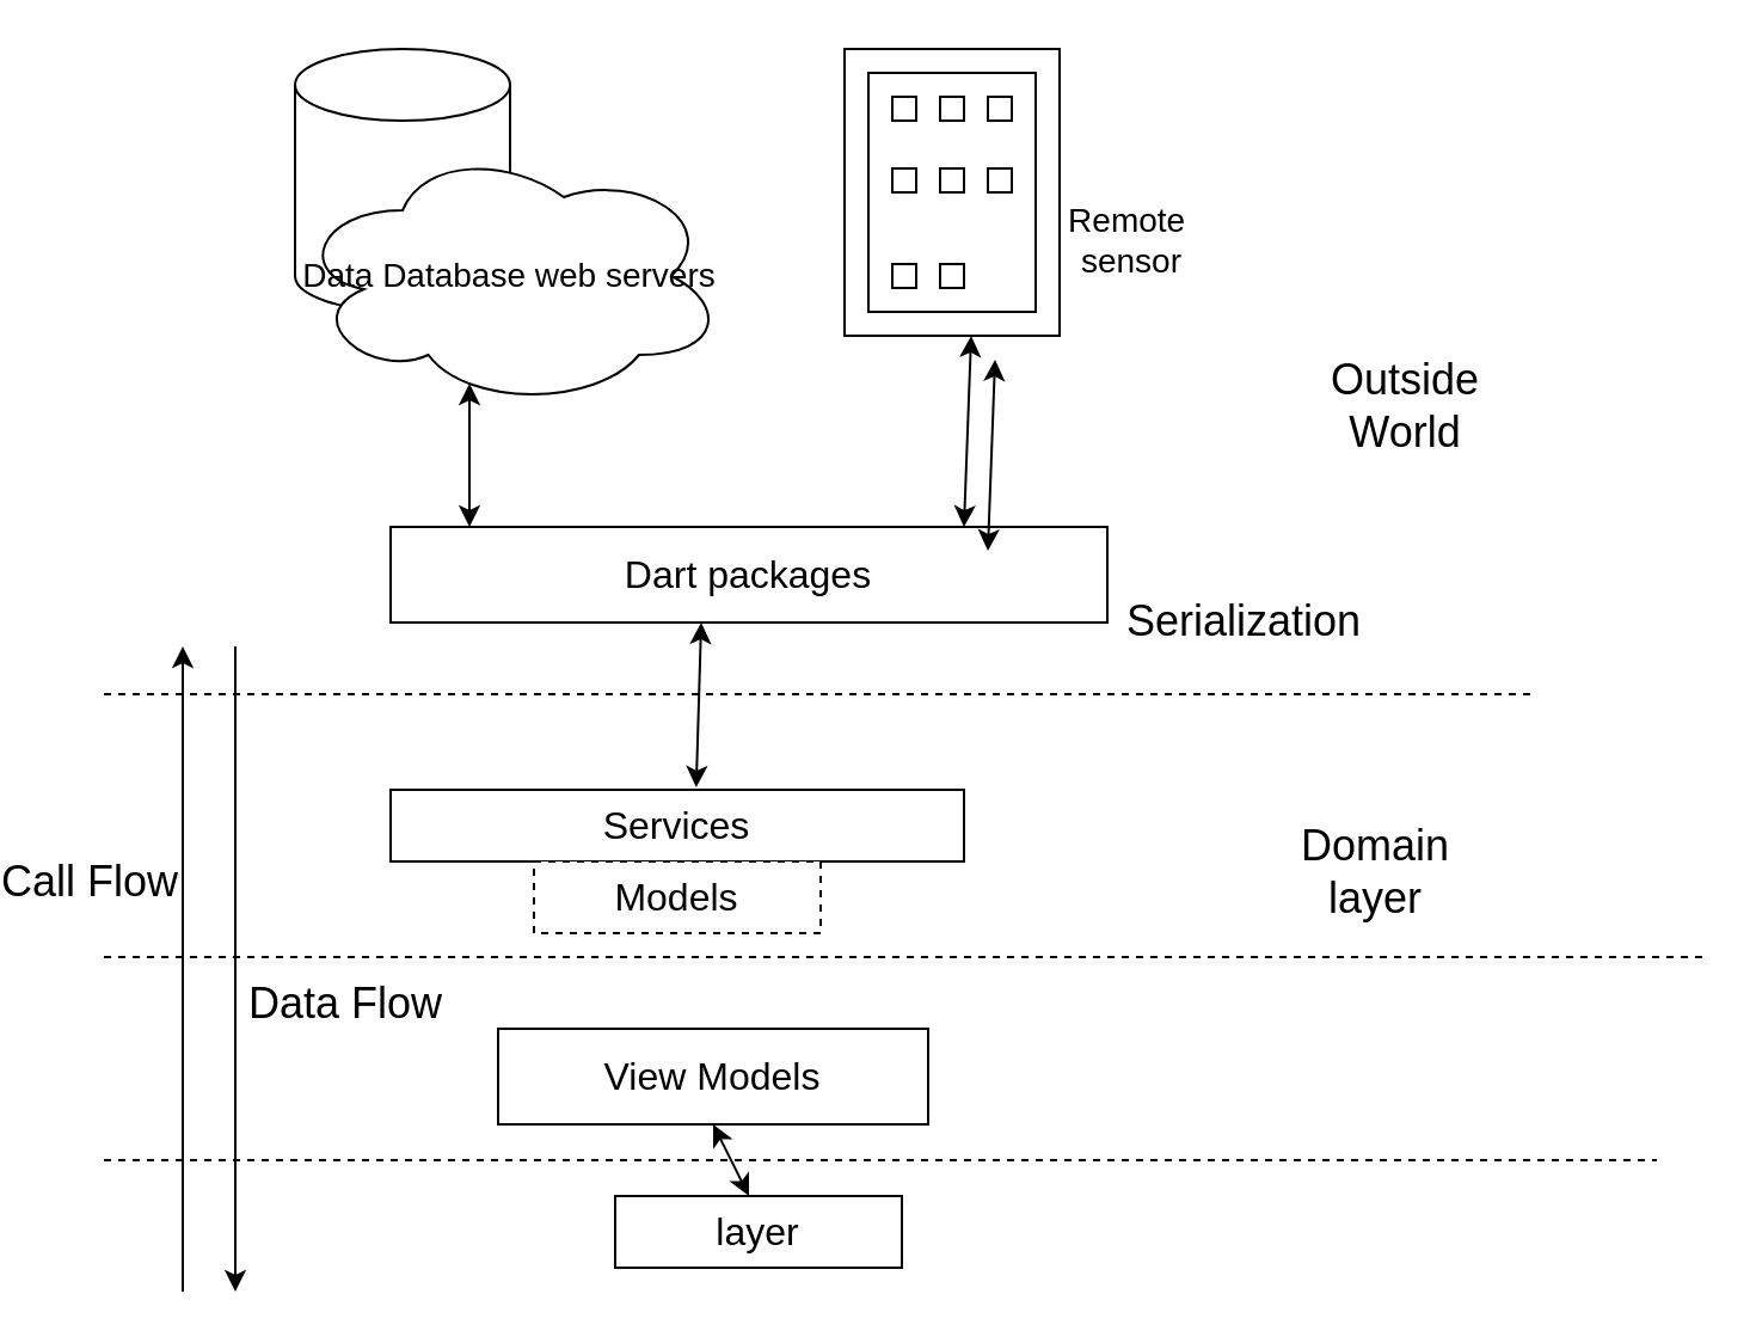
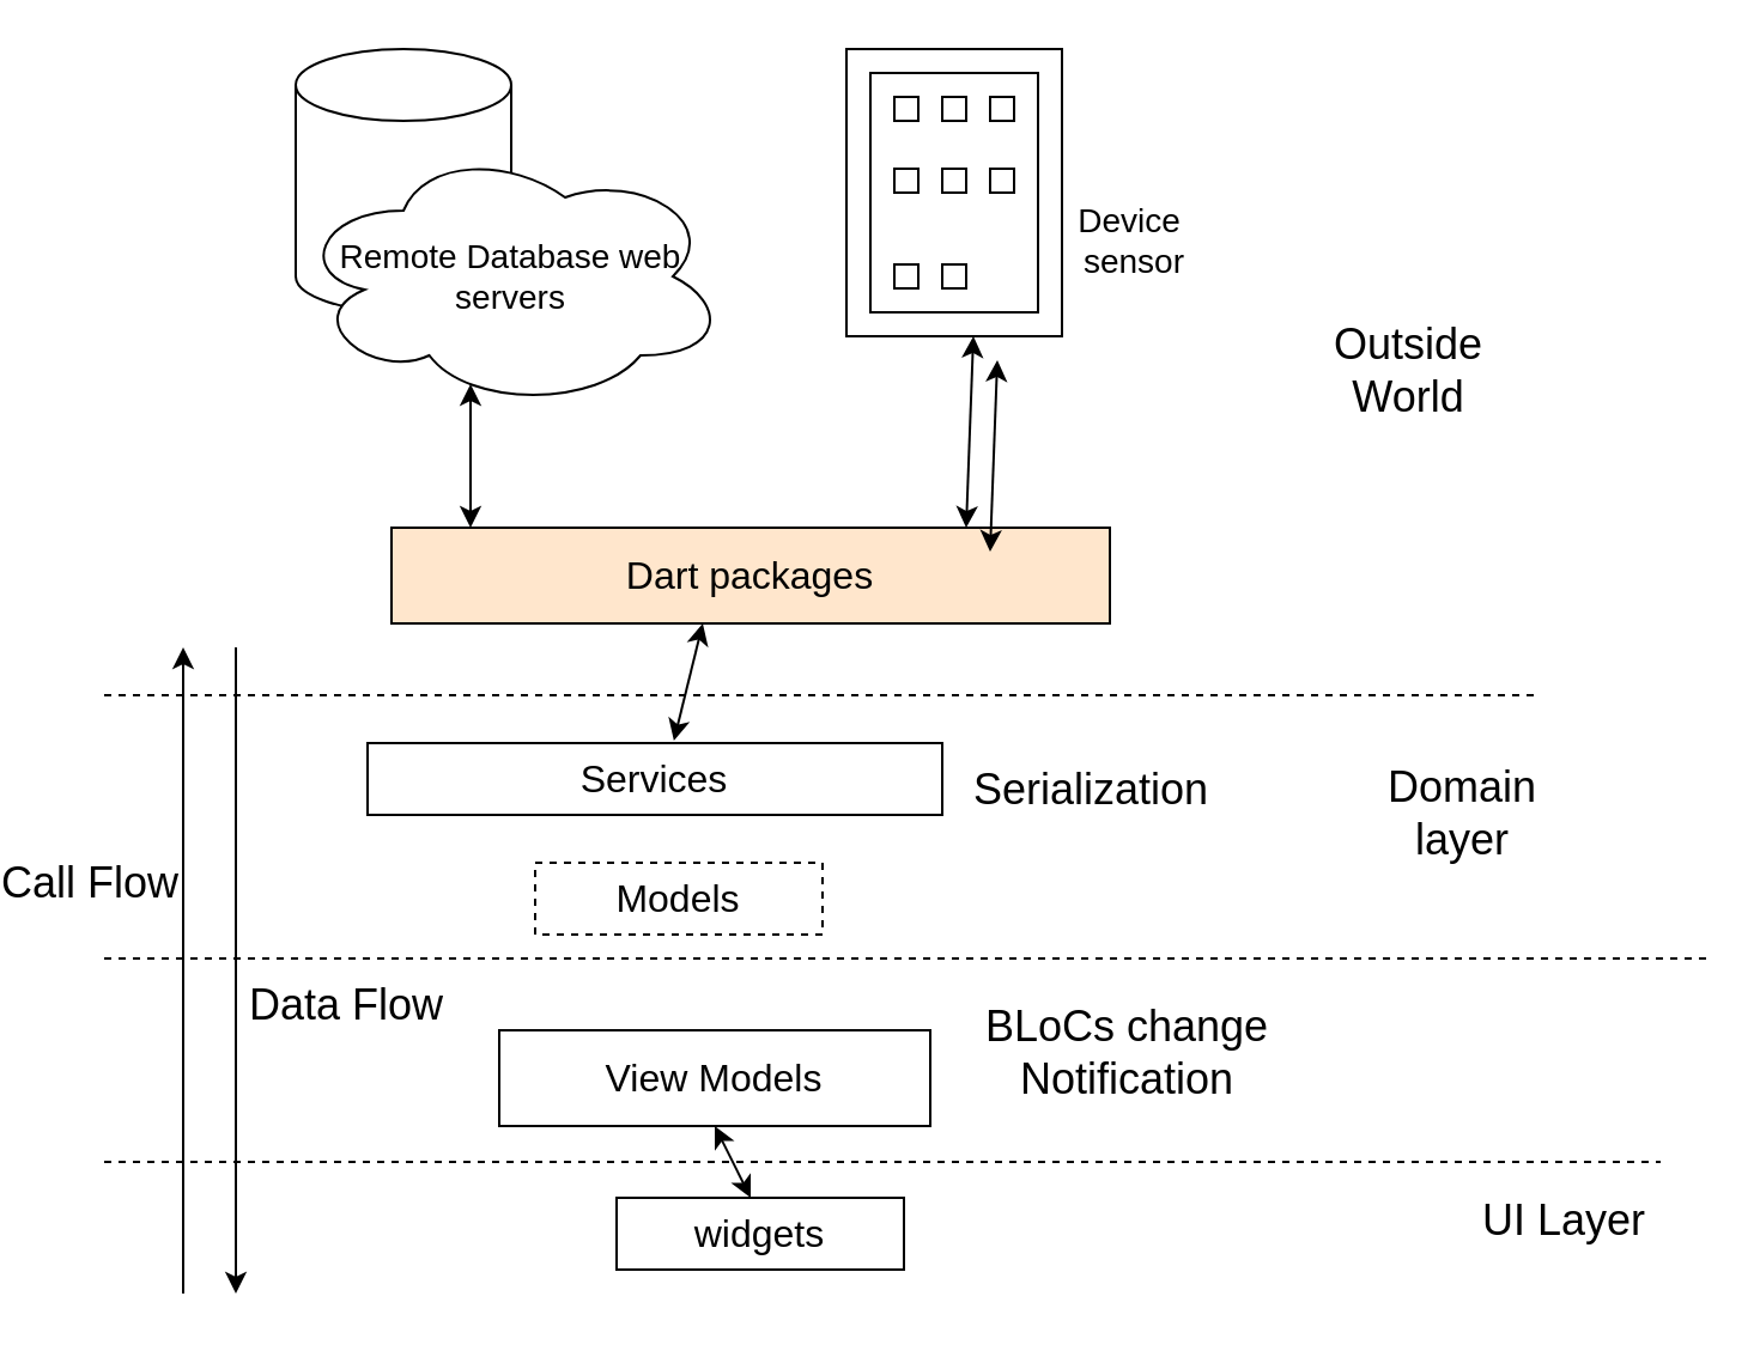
  <mxCell id="0" />
  <mxCell id="1" parent="0" />
  <mxCell id="2" value="" style="shape=cylinder3;whiteSpace=wrap;html=1;boundedLbl=1;backgroundOutline=1;size=15;" vertex="1" parent="1"><mxGeometry x="100" y="20" width="90" height="110" as="geometry" /></mxCell>
- <mxCell id="3" value="&lt;font style=&quot;font-size: 14px&quot;&gt;Data Database web servers&lt;/font&gt;" style="ellipse;shape=cloud;whiteSpace=wrap;html=1;" vertex="1" parent="1"><mxGeometry x="100" y="60" width="180" height="110" as="geometry" /></mxCell>
+ <mxCell id="3" value="&lt;font style=&quot;font-size: 14px&quot;&gt;Remote Database web servers&lt;/font&gt;" style="ellipse;shape=cloud;whiteSpace=wrap;html=1;" vertex="1" parent="1"><mxGeometry x="100" y="60" width="180" height="110" as="geometry" /></mxCell>
  <mxCell id="4" value="" style="rounded=0;whiteSpace=wrap;html=1;" vertex="1" parent="1"><mxGeometry x="330" y="20" width="90" height="120" as="geometry" /></mxCell>
  <mxCell id="5" value="" style="rounded=0;whiteSpace=wrap;html=1;" vertex="1" parent="1"><mxGeometry x="340" y="30" width="70" height="100" as="geometry" /></mxCell>
  <mxCell id="6" value="" style="rounded=0;whiteSpace=wrap;html=1;" vertex="1" parent="1"><mxGeometry x="350" y="40" width="10" height="10" as="geometry" /></mxCell>
  <mxCell id="7" value="" style="rounded=0;whiteSpace=wrap;html=1;" vertex="1" parent="1"><mxGeometry x="370" y="40" width="10" height="10" as="geometry" /></mxCell>
  <mxCell id="8" value="" style="rounded=0;whiteSpace=wrap;html=1;" vertex="1" parent="1"><mxGeometry x="390" y="40" width="10" height="10" as="geometry" /></mxCell>
  <mxCell id="9" value="" style="rounded=0;whiteSpace=wrap;html=1;" vertex="1" parent="1"><mxGeometry x="350" y="70" width="10" height="10" as="geometry" /></mxCell>
  <mxCell id="10" value="" style="rounded=0;whiteSpace=wrap;html=1;" vertex="1" parent="1"><mxGeometry x="370" y="70" width="10" height="10" as="geometry" /></mxCell>
  <mxCell id="11" value="" style="rounded=0;whiteSpace=wrap;html=1;" vertex="1" parent="1"><mxGeometry x="390" y="70" width="10" height="10" as="geometry" /></mxCell>
  <mxCell id="12" value="" style="rounded=0;whiteSpace=wrap;html=1;" vertex="1" parent="1"><mxGeometry x="350" y="110" width="10" height="10" as="geometry" /></mxCell>
  <mxCell id="13" value="" style="rounded=0;whiteSpace=wrap;html=1;" vertex="1" parent="1"><mxGeometry x="370" y="110" width="10" height="10" as="geometry" /></mxCell>
- <mxCell id="14" value="&lt;font style=&quot;font-size: 14px&quot;&gt;Remote&amp;nbsp;&lt;br&gt;sensor&lt;/font&gt;" style="text;html=1;align=center;verticalAlign=middle;resizable=0;points=[];autosize=1;" vertex="1" parent="1"><mxGeometry x="420" y="80" width="60" height="40" as="geometry" /></mxCell>
- <mxCell id="15" value="&lt;font size=&quot;3&quot;&gt;Dart packages&lt;/font&gt;" style="rounded=0;whiteSpace=wrap;html=1;" vertex="1" parent="1"><mxGeometry x="140" y="220" width="300" height="40" as="geometry" /></mxCell>
+ <mxCell id="14" value="&lt;font style=&quot;font-size: 14px&quot;&gt;Device&amp;nbsp;&lt;br&gt;sensor&lt;/font&gt;" style="text;html=1;align=center;verticalAlign=middle;resizable=0;points=[];autosize=1;" vertex="1" parent="1"><mxGeometry x="420" y="80" width="60" height="40" as="geometry" /></mxCell>
+ <mxCell id="15" value="&lt;font size=&quot;3&quot;&gt;Dart packages&lt;/font&gt;" style="rounded=0;whiteSpace=wrap;html=1;fillColor=#ffe6cc;" vertex="1" parent="1"><mxGeometry x="140" y="220" width="300" height="40" as="geometry" /></mxCell>
  <mxCell id="16" value="" style="endArrow=none;dashed=1;html=1;" edge="1" parent="1"><mxGeometry width="50" height="50" relative="1" as="geometry"><mxPoint x="20" y="290" as="sourcePoint" /><mxPoint x="620" y="290" as="targetPoint" /></mxGeometry></mxCell>
  <mxCell id="17" value="" style="endArrow=classic;startArrow=classic;html=1;" edge="1" parent="1"><mxGeometry width="50" height="50" relative="1" as="geometry"><mxPoint x="380" y="220" as="sourcePoint" /><mxPoint x="383" y="140" as="targetPoint" /></mxGeometry></mxCell>
  <mxCell id="18" value="" style="endArrow=classic;startArrow=classic;html=1;" edge="1" parent="1"><mxGeometry width="50" height="50" relative="1" as="geometry"><mxPoint x="390" y="230" as="sourcePoint" /><mxPoint x="393" y="150" as="targetPoint" /></mxGeometry></mxCell>
  <mxCell id="19" value="" style="endArrow=classic;startArrow=classic;html=1;" edge="1" parent="1"><mxGeometry width="50" height="50" relative="1" as="geometry"><mxPoint x="173" y="220" as="sourcePoint" /><mxPoint x="173" y="160" as="targetPoint" /></mxGeometry></mxCell>
- <mxCell id="20" value="&lt;font size=&quot;3&quot;&gt;Services&lt;/font&gt;" style="rounded=0;whiteSpace=wrap;html=1;" vertex="1" parent="1"><mxGeometry x="140" y="330" width="240" height="30" as="geometry" /></mxCell>
+ <mxCell id="20" value="&lt;font size=&quot;3&quot;&gt;Services&lt;/font&gt;" style="rounded=0;whiteSpace=wrap;html=1;" vertex="1" parent="1"><mxGeometry x="130" y="310" width="240" height="30" as="geometry" /></mxCell>
  <mxCell id="21" value="&lt;font size=&quot;3&quot;&gt;Models&lt;/font&gt;" style="rounded=0;whiteSpace=wrap;html=1;dashed=1;" vertex="1" parent="1"><mxGeometry x="200" y="360" width="120" height="30" as="geometry" /></mxCell>
  <mxCell id="22" value="" style="endArrow=none;dashed=1;html=1;" edge="1" parent="1"><mxGeometry width="50" height="50" relative="1" as="geometry"><mxPoint x="20" y="400" as="sourcePoint" /><mxPoint x="690" y="400" as="targetPoint" /></mxGeometry></mxCell>
- <mxCell id="23" value="&lt;font style=&quot;font-size: 18px&quot;&gt;Outside World&lt;/font&gt;" style="text;html=1;strokeColor=none;fillColor=none;align=center;verticalAlign=middle;whiteSpace=wrap;rounded=0;" vertex="1" parent="1"><mxGeometry x="520" y="150" width="90" height="40" as="geometry" /></mxCell>
- <mxCell id="24" value="&lt;font style=&quot;font-size: 18px&quot;&gt;Serialization&lt;/font&gt;" style="text;html=1;strokeColor=none;fillColor=none;align=center;verticalAlign=middle;whiteSpace=wrap;rounded=0;" vertex="1" parent="1"><mxGeometry x="450" y="250" width="95" height="20" as="geometry" /></mxCell>
+ <mxCell id="23" value="&lt;font style=&quot;font-size: 18px&quot;&gt;Outside World&lt;/font&gt;" style="text;html=1;strokeColor=none;fillColor=none;align=center;verticalAlign=middle;whiteSpace=wrap;rounded=0;" vertex="1" parent="1"><mxGeometry x="520" y="135" width="90" height="40" as="geometry" /></mxCell>
+ <mxCell id="24" value="&lt;font style=&quot;font-size: 18px&quot;&gt;Serialization&lt;/font&gt;" style="text;html=1;strokeColor=none;fillColor=none;align=center;verticalAlign=middle;whiteSpace=wrap;rounded=0;" vertex="1" parent="1"><mxGeometry x="385" y="320" width="95" height="20" as="geometry" /></mxCell>
  <mxCell id="25" value="" style="endArrow=classic;startArrow=classic;html=1;exitX=0.533;exitY=-0.033;exitDx=0;exitDy=0;exitPerimeter=0;" edge="1" parent="1" source="20"><mxGeometry width="50" height="50" relative="1" as="geometry"><mxPoint x="380" y="320" as="sourcePoint" /><mxPoint x="270" y="260" as="targetPoint" /></mxGeometry></mxCell>
- <mxCell id="26" value="&lt;font style=&quot;font-size: 18px&quot;&gt;Domain layer&lt;/font&gt;" style="text;html=1;strokeColor=none;fillColor=none;align=center;verticalAlign=middle;whiteSpace=wrap;rounded=0;" vertex="1" parent="1"><mxGeometry x="510" y="345" width="85" height="40" as="geometry" /></mxCell>
+ <mxCell id="26" value="&lt;font style=&quot;font-size: 18px&quot;&gt;Domain layer&lt;/font&gt;" style="text;html=1;strokeColor=none;fillColor=none;align=center;verticalAlign=middle;whiteSpace=wrap;rounded=0;" vertex="1" parent="1"><mxGeometry x="545" y="320" width="85" height="40" as="geometry" /></mxCell>
  <mxCell id="27" value="&lt;font size=&quot;3&quot;&gt;View Models&lt;/font&gt;" style="rounded=0;whiteSpace=wrap;html=1;" vertex="1" parent="1"><mxGeometry x="185" y="430" width="180" height="40" as="geometry" /></mxCell>
+ <mxCell id="28" value="&lt;font style=&quot;font-size: 18px&quot;&gt;BLoCs change Notification&lt;/font&gt;" style="text;html=1;strokeColor=none;fillColor=none;align=center;verticalAlign=middle;whiteSpace=wrap;rounded=0;" vertex="1" parent="1"><mxGeometry x="385" y="420" width="125" height="40" as="geometry" /></mxCell>
  <mxCell id="29" value="" style="endArrow=none;dashed=1;html=1;" edge="1" parent="1"><mxGeometry width="50" height="50" relative="1" as="geometry"><mxPoint x="20" y="485" as="sourcePoint" /><mxPoint x="670" y="485" as="targetPoint" /></mxGeometry></mxCell>
- <mxCell id="30" value="&lt;font size=&quot;3&quot;&gt;layer&lt;/font&gt;" style="rounded=0;whiteSpace=wrap;html=1;" vertex="1" parent="1"><mxGeometry x="234" y="500" width="120" height="30" as="geometry" /></mxCell>
+ <mxCell id="30" value="&lt;font size=&quot;3&quot;&gt;widgets&lt;/font&gt;" style="rounded=0;whiteSpace=wrap;html=1;" vertex="1" parent="1"><mxGeometry x="234" y="500" width="120" height="30" as="geometry" /></mxCell>
  <mxCell id="31" value="" style="endArrow=classic;startArrow=classic;html=1;entryX=0.5;entryY=1;entryDx=0;entryDy=0;" edge="1" parent="1" target="27"><mxGeometry width="50" height="50" relative="1" as="geometry"><mxPoint x="290" y="500" as="sourcePoint" /><mxPoint x="340" y="450" as="targetPoint" /></mxGeometry></mxCell>
+ <mxCell id="32" value="&lt;font style=&quot;font-size: 18px&quot;&gt;UI Layer&lt;/font&gt;" style="text;html=1;strokeColor=none;fillColor=none;align=center;verticalAlign=middle;whiteSpace=wrap;rounded=0;" vertex="1" parent="1"><mxGeometry x="590" y="500" width="80" height="20" as="geometry" /></mxCell>
  <mxCell id="33" value="" style="endArrow=classic;html=1;" edge="1" parent="1"><mxGeometry width="50" height="50" relative="1" as="geometry"><mxPoint x="75" y="270" as="sourcePoint" /><mxPoint x="75" y="540" as="targetPoint" /></mxGeometry></mxCell>
  <mxCell id="34" value="&lt;font style=&quot;font-size: 18px&quot;&gt;Data Flow&lt;/font&gt;" style="edgeLabel;html=1;align=center;verticalAlign=middle;resizable=0;points=[];" vertex="1" connectable="0" parent="33"><mxGeometry x="0.1" relative="1" as="geometry"><mxPoint x="45" as="offset" /></mxGeometry></mxCell>
  <mxCell id="35" value="" style="endArrow=classic;html=1;" edge="1" parent="1"><mxGeometry width="50" height="50" relative="1" as="geometry"><mxPoint x="53" y="540" as="sourcePoint" /><mxPoint x="53" y="270" as="targetPoint" /></mxGeometry></mxCell>
  <mxCell id="36" value="&lt;font style=&quot;font-size: 18px&quot;&gt;Call Flow&lt;/font&gt;" style="edgeLabel;html=1;align=center;verticalAlign=middle;resizable=0;points=[];rotation=0;" vertex="1" connectable="0" parent="35"><mxGeometry x="0.272" y="-1" relative="1" as="geometry"><mxPoint x="-41" as="offset" /></mxGeometry></mxCell>
